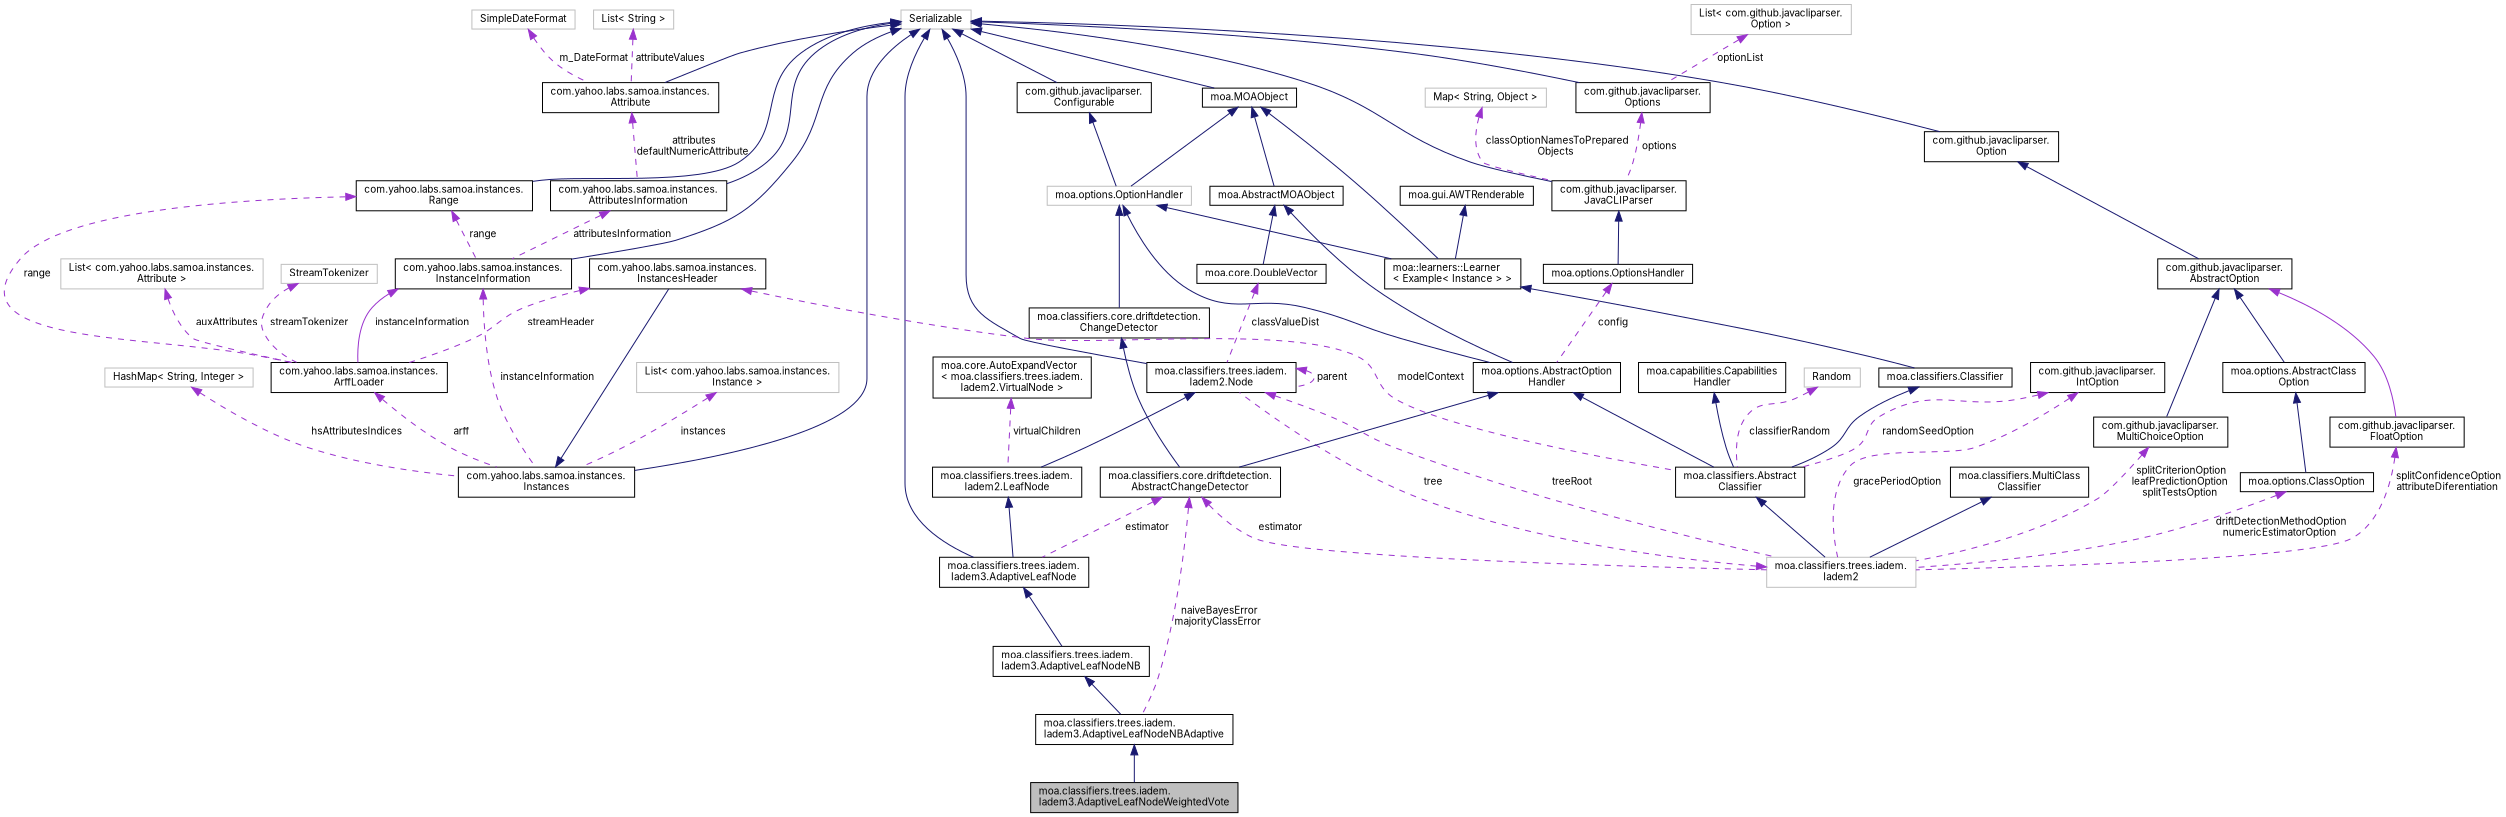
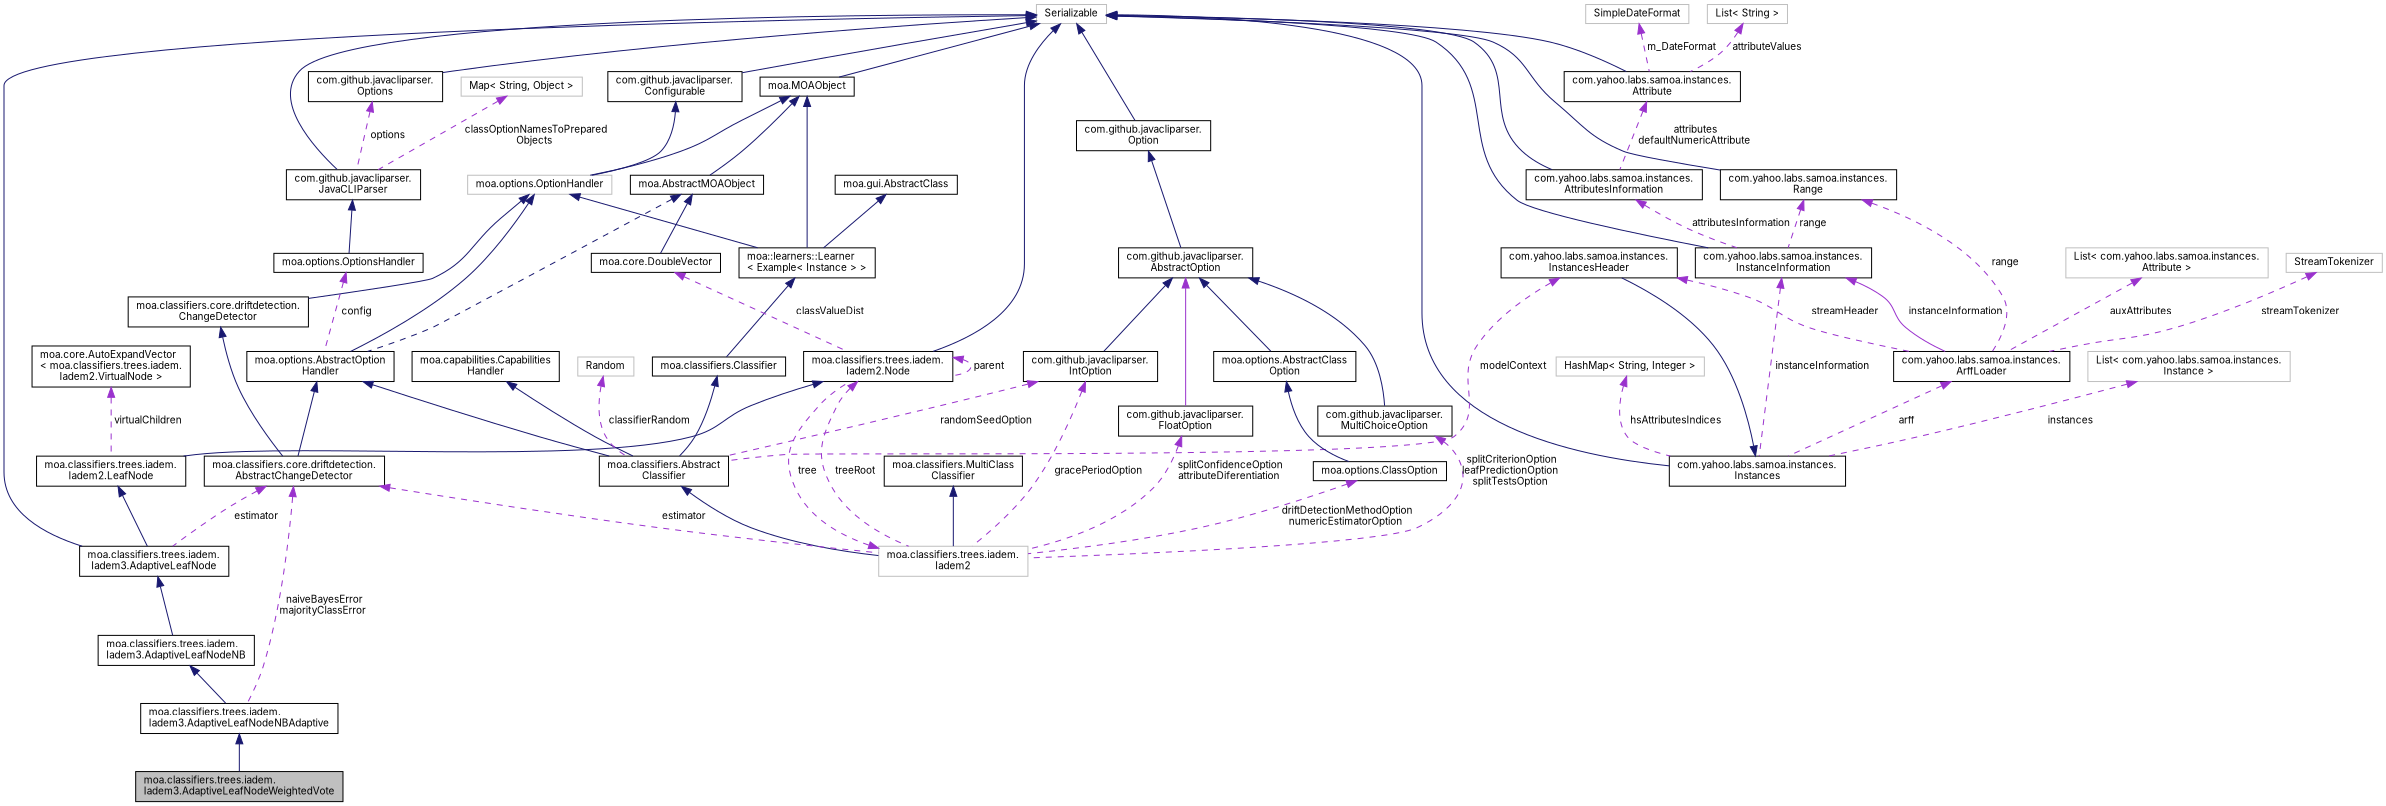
  digraph {
    fontname=Inter
    node [color=black fillcolor=white fontname=Inter fontsize=10 shape=record style=filled]
    edge [color=midnightblue dir=back fontname=Inter fontsize=10 labelfontname=Helvetica labelfontsize=10 style=solid]
    n1 [fillcolor=grey75 fontcolor=black height=0.2 label="moa.classifiers.trees.iadem.\lIadem3.AdaptiveLeafNodeWeightedVote" width=0.4]
    n2 [height=0.2 label="moa.classifiers.trees.iadem.\lIadem3.AdaptiveLeafNodeNBAdaptive" width=0.4]
    n3 [height=0.2 label="moa.classifiers.trees.iadem.\lIadem3.AdaptiveLeafNodeNB" width=0.4]
    n4 [height=0.2 label="moa.classifiers.trees.iadem.\lIadem3.AdaptiveLeafNode" width=0.4]
    n5 [height=0.2 label="moa.classifiers.trees.iadem.\lIadem2.LeafNode" width=0.4]
    n6 [height=0.2 label="moa.classifiers.trees.iadem.\lIadem2.Node" width=0.4]
    n7 [color=grey75 height=0.2 label="moa.classifiers.trees.iadem.\lIadem2" width=0.4]
    n8 [color=grey75 height=0.2 label=Serializable width=0.4]
    n9 [height=0.2 label="moa.MOAObject" width=0.4]
    n10 [height=0.2 label="com.github.javacliparser.\lConfigurable" width=0.4]
    n11 [height=0.2 label="com.github.javacliparser.\lJavaCLIParser" width=0.4]
    n12 [height=0.2 label="com.github.javacliparser.\lOptions" width=0.4]
    n13 [height=0.2 label="com.yahoo.labs.samoa.instances.\lInstances" width=0.4]
    n14 [height=0.2 label="com.yahoo.labs.samoa.instances.\lInstanceInformation" width=0.4]
    n15 [height=0.2 label="com.yahoo.labs.samoa.instances.\lAttributesInformation" width=0.4]
    n16 [height=0.2 label="com.yahoo.labs.samoa.instances.\lAttribute" width=0.4]
    n17 [height=0.2 label="com.yahoo.labs.samoa.instances.\lRange" width=0.4]
    n18 [height=0.2 label="com.github.javacliparser.\lOption" width=0.4]
    n19 [height=0.2 label="moa.AbstractMOAObject" width=0.4]
    n20 [color=grey75 height=0.2 label="moa.options.OptionHandler" width=0.4]
    n21 [height=0.2 label="moa::learners::Learner\l\< Example\< Instance \> \>" width=0.4]
    n22 [height=0.2 label="moa.options.OptionsHandler" width=0.4]
    n23 [height=0.2 label="com.yahoo.labs.samoa.instances.\lInstancesHeader" width=0.4]
    n24 [height=0.2 label="com.yahoo.labs.samoa.instances.\lArffLoader" width=0.4]
    n25 [height=0.2 label="com.github.javacliparser.\lAbstractOption" width=0.4]
    n26 [height=0.2 label="moa.core.DoubleVector" width=0.4]
    n27 [height=0.2 label="moa.options.AbstractOption\lHandler" width=0.4]
    n28 [height=0.2 label="moa.classifiers.Abstract\lClassifier" width=0.4]
    n29 [height=0.2 label="moa.classifiers.core.driftdetection.\lAbstractChangeDetector" width=0.4]
    n30 [height=0.2 label="moa.classifiers.core.driftdetection.\lChangeDetector" width=0.4]
    n31 [height=0.2 label="moa.classifiers.Classifier" width=0.4]
-   n32 [color=grey75 height=0.2 label="List\< com.github.javacliparser.\lOption \>" width=0.4]
    n33 [color=grey75 height=0.2 label="Map\< String, Object \>" width=0.4]
-   n34 [height=0.2 label="moa.gui.AWTRenderable" width=0.4]
+   n34 [height=0.2 label="moa.gui.AbstractClass" width=0.4]
    n35 [height=0.2 label="moa.capabilities.Capabilities\lHandler" width=0.4]
    n36 [color=grey75 height=0.2 label="List\< com.yahoo.labs.samoa.instances.\lAttribute \>" width=0.4]
    n37 [color=grey75 height=0.2 label="List\< String \>" width=0.4]
    n38 [color=grey75 height=0.2 label=SimpleDateFormat width=0.4]
    n39 [color=grey75 height=0.2 label=StreamTokenizer width=0.4]
    n40 [color=grey75 height=0.2 label="List\< com.yahoo.labs.samoa.instances.\lInstance \>" width=0.4]
    n41 [color=grey75 height=0.2 label="HashMap\< String, Integer \>" width=0.4]
    n42 [height=0.2 label="com.github.javacliparser.\lIntOption" width=0.4]
    n43 [height=0.2 label="com.github.javacliparser.\lMultiChoiceOption" width=0.4]
    n44 [height=0.2 label="moa.options.AbstractClass\lOption" width=0.4]
    n45 [height=0.2 label="com.github.javacliparser.\lFloatOption" width=0.4]
    n46 [height=0.2 label="moa.options.ClassOption" width=0.4]
    n47 [color=grey75 height=0.2 label=Random width=0.4]
    n48 [height=0.2 label="moa.classifiers.MultiClass\lClassifier" width=0.4]
    n49 [height=0.2 label="moa.core.AutoExpandVector\l\< moa.classifiers.trees.iadem.\lIadem2.VirtualNode \>" width=0.4]
    n2 -> n1
    n3 -> n2
    n4 -> n3
    n5 -> n4
    n6 -> n5
    n6 -> n6 [color=darkorchid3 label=" parent" style=dashed]
    n6 -> n7 [color=darkorchid3 label=" treeRoot" style=dashed]
    n7 -> n6 [color=darkorchid3 label=" tree" style=dashed]
    n8 -> n4
    n8 -> n6
    n8 -> n9
    n8 -> n10
    n8 -> n11
    n8 -> n12
    n8 -> n13
    n8 -> n14
    n8 -> n15
    n8 -> n16
    n8 -> n17
    n8 -> n18
    n9 -> n19
    n9 -> n20
    n9 -> n21
    n10 -> n20
    n11 -> n22
    n12 -> n11 [color=darkorchid3 label=" options" style=dashed]
    n13 -> n23
    n14 -> n13 [color=darkorchid3 label=" instanceInformation" style=dashed]
    n14 -> n24 [color=darkorchid3 label=" instanceInformation"]
    n15 -> n14 [color=darkorchid3 label=" attributesInformation" style=dashed]
    n16 -> n15 [color=darkorchid3 label=" attributes\ndefaultNumericAttribute" style=dashed]
    n17 -> n14 [color=darkorchid3 label=" range" style=dashed]
    n17 -> n24 [color=darkorchid3 label=" range" style=dashed]
    n18 -> n25
    n19 -> n26
-   n19 -> n27
+   n19 -> n27 [style=dashed]
    n20 -> n21
    n20 -> n27
    n20 -> n30
    n21 -> n31
    n22 -> n27 [color=darkorchid3 label=" config" style=dashed]
    n23 -> n24 [color=darkorchid3 label=" streamHeader" style=dashed]
    n23 -> n28 [color=darkorchid3 label=" modelContext" style=dashed]
    n24 -> n13 [color=darkorchid3 label=" arff" style=dashed]
+   n25 -> n42
    n25 -> n43
    n25 -> n44
    n25 -> n45 [color=darkorchid3]
    n26 -> n6 [color=darkorchid3 label=" classValueDist" style=dashed]
    n27 -> n28
    n27 -> n29
    n28 -> n7
    n29 -> n2 [color=darkorchid3 label=" naiveBayesError\nmajorityClassError" style=dashed]
    n29 -> n4 [color=darkorchid3 label=" estimator" style=dashed]
    n29 -> n7 [color=darkorchid3 label=" estimator" style=dashed]
    n30 -> n29
    n31 -> n28
-   n32 -> n12 [color=darkorchid3 label=" optionList" style=dashed]
    n33 -> n11 [color=darkorchid3 label=" classOptionNamesToPrepared\lObjects" style=dashed]
    n34 -> n21
    n35 -> n28
    n36 -> n24 [color=darkorchid3 label=" auxAttributes" style=dashed]
    n37 -> n16 [color=darkorchid3 label=" attributeValues" style=dashed]
    n38 -> n16 [color=darkorchid3 label=" m_DateFormat" style=dashed]
    n39 -> n24 [color=darkorchid3 label=" streamTokenizer" style=dashed]
    n40 -> n13 [color=darkorchid3 label=" instances" style=dashed]
    n41 -> n13 [color=darkorchid3 label=" hsAttributesIndices" style=dashed]
    n42 -> n7 [color=darkorchid3 label=" gracePeriodOption" style=dashed]
    n42 -> n28 [color=darkorchid3 label=" randomSeedOption" style=dashed]
    n43 -> n7 [color=darkorchid3 label=" splitCriterionOption\nleafPredictionOption\nsplitTestsOption" style=dashed]
    n44 -> n46
    n45 -> n7 [color=darkorchid3 label=" splitConfidenceOption\nattributeDiferentiation" style=dashed]
    n46 -> n7 [color=darkorchid3 label=" driftDetectionMethodOption\nnumericEstimatorOption" style=dashed]
    n47 -> n28 [color=darkorchid3 label=" classifierRandom" style=dashed]
    n48 -> n7
    n49 -> n5 [color=darkorchid3 label=" virtualChildren" style=dashed]
  }
